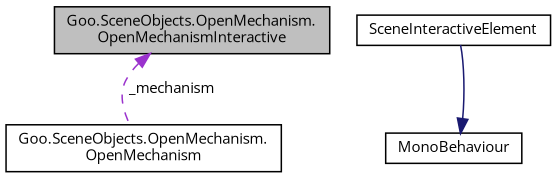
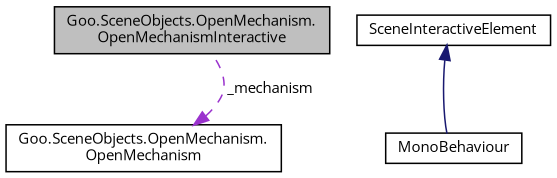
  digraph {
    fontname="Open Sans"
    node [color=black fillcolor=white fontname="Open Sans" fontsize=10 shape=record style=filled]
    edge [dir=back fontname="Open Sans" fontsize=10 labelfontname=Calibrii labelfontsize=10]
    n1 [fillcolor=grey75 fontcolor=black height=0.2 label="Goo.SceneObjects.OpenMechanism.\lOpenMechanismInteractive" width=0.4]
    n2 [height=0.2 label=SceneInteractiveElement width=0.4]
    n3 [height=0.2 label=MonoBehaviour width=0.4]
    n4 [height=0.2 label="Goo.SceneObjects.OpenMechanism.\lOpenMechanism" width=0.4]
-   n3 -> n2 [color=midnightblue style=solid]
-   n1 -> n4 [color=darkorchid3 label=" _mechanism" style=dashed]
+   n2 -> n3 [color=midnightblue style=solid]
+   n4 -> n1 [color=darkorchid3 label=" _mechanism" style=dashed]
  }
